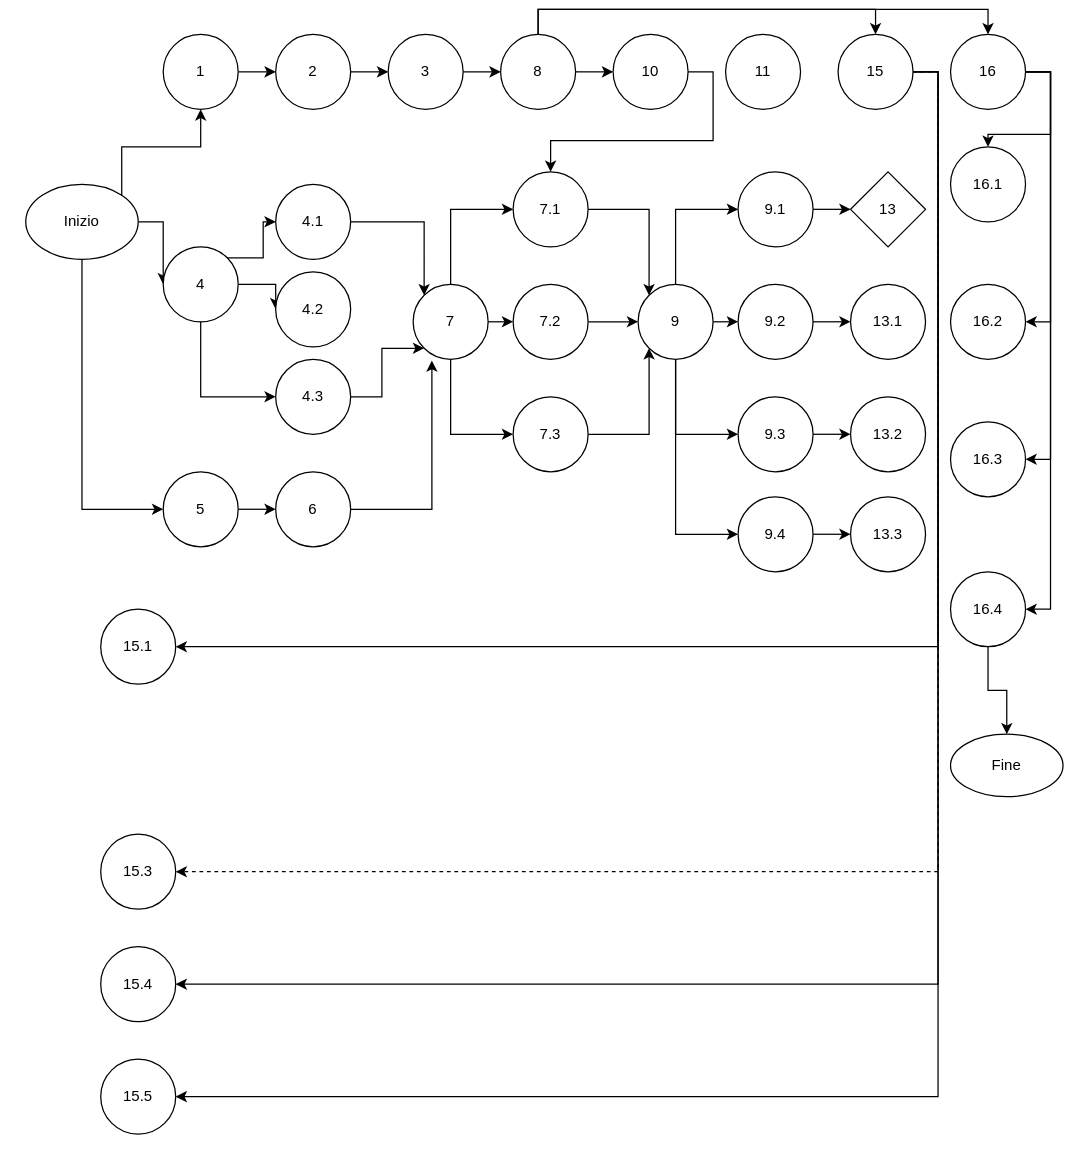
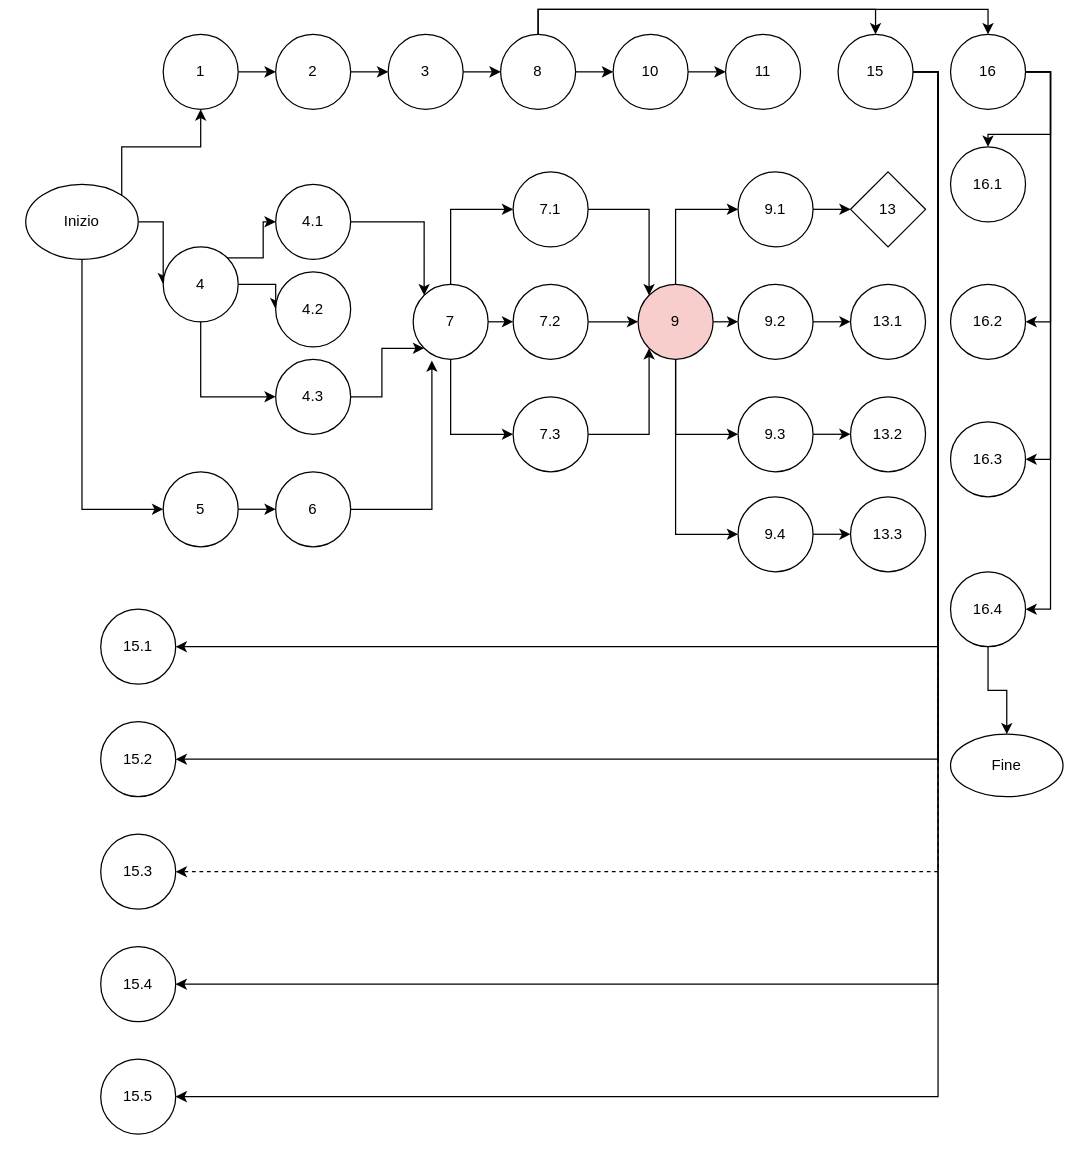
  <mxCell id="0" />
  <mxCell id="1" parent="0" />
  <mxCell id="2" style="edgeStyle=orthogonalEdgeStyle;rounded=0;orthogonalLoop=1;jettySize=auto;html=1;exitX=1;exitY=0;exitDx=0;exitDy=0;entryX=0.5;entryY=1;entryDx=0;entryDy=0;" edge="1" parent="1" source="5" target="9"><mxGeometry relative="1" as="geometry"><Array as="points"><mxPoint x="97" y="110" /><mxPoint x="160" y="110" /></Array></mxGeometry></mxCell>
  <mxCell id="3" style="edgeStyle=orthogonalEdgeStyle;rounded=0;orthogonalLoop=1;jettySize=auto;html=1;exitX=1;exitY=0.5;exitDx=0;exitDy=0;entryX=0;entryY=0.5;entryDx=0;entryDy=0;" edge="1" parent="1" source="5" target="19"><mxGeometry relative="1" as="geometry" /></mxCell>
  <mxCell id="4" style="edgeStyle=orthogonalEdgeStyle;rounded=0;orthogonalLoop=1;jettySize=auto;html=1;exitX=0.5;exitY=1;exitDx=0;exitDy=0;entryX=0;entryY=0.5;entryDx=0;entryDy=0;" edge="1" parent="1" source="5" target="21"><mxGeometry relative="1" as="geometry" /></mxCell>
  <mxCell id="5" value="Inizio" style="ellipse;whiteSpace=wrap;html=1;" vertex="1" parent="1"><mxGeometry x="20" y="140" width="90" height="60" as="geometry" /></mxCell>
  <mxCell id="6" style="edgeStyle=orthogonalEdgeStyle;rounded=0;orthogonalLoop=1;jettySize=auto;html=1;exitX=1;exitY=0.5;exitDx=0;exitDy=0;entryX=0;entryY=0.5;entryDx=0;entryDy=0;" edge="1" parent="1" source="7" target="11"><mxGeometry relative="1" as="geometry" /></mxCell>
  <mxCell id="7" value="2" style="ellipse;whiteSpace=wrap;html=1;aspect=fixed;" vertex="1" parent="1"><mxGeometry x="220" y="20" width="60" height="60" as="geometry" /></mxCell>
  <mxCell id="8" style="edgeStyle=orthogonalEdgeStyle;rounded=0;orthogonalLoop=1;jettySize=auto;html=1;exitX=1;exitY=0.5;exitDx=0;exitDy=0;entryX=0;entryY=0.5;entryDx=0;entryDy=0;" edge="1" parent="1" source="9" target="7"><mxGeometry relative="1" as="geometry" /></mxCell>
  <mxCell id="9" value="1" style="ellipse;whiteSpace=wrap;html=1;aspect=fixed;" vertex="1" parent="1"><mxGeometry x="130" y="20" width="60" height="60" as="geometry" /></mxCell>
  <mxCell id="10" style="edgeStyle=orthogonalEdgeStyle;rounded=0;orthogonalLoop=1;jettySize=auto;html=1;exitX=1;exitY=0.5;exitDx=0;exitDy=0;" edge="1" parent="1" source="11" target="15"><mxGeometry relative="1" as="geometry" /></mxCell>
  <mxCell id="11" value="3" style="ellipse;whiteSpace=wrap;html=1;aspect=fixed;" vertex="1" parent="1"><mxGeometry x="310" y="20" width="60" height="60" as="geometry" /></mxCell>
  <mxCell id="12" style="edgeStyle=orthogonalEdgeStyle;rounded=0;orthogonalLoop=1;jettySize=auto;html=1;exitX=1;exitY=0.5;exitDx=0;exitDy=0;entryX=0;entryY=0.5;entryDx=0;entryDy=0;" edge="1" parent="1" source="15" target="50"><mxGeometry relative="1" as="geometry" /></mxCell>
  <mxCell id="13" style="edgeStyle=orthogonalEdgeStyle;rounded=0;orthogonalLoop=1;jettySize=auto;html=1;exitX=0.5;exitY=0;exitDx=0;exitDy=0;entryX=0.5;entryY=0;entryDx=0;entryDy=0;" edge="1" parent="1" source="15" target="56"><mxGeometry relative="1" as="geometry" /></mxCell>
  <mxCell id="14" style="edgeStyle=orthogonalEdgeStyle;rounded=0;orthogonalLoop=1;jettySize=auto;html=1;exitX=0.5;exitY=0;exitDx=0;exitDy=0;entryX=0.5;entryY=0;entryDx=0;entryDy=0;" edge="1" parent="1" source="15" target="74"><mxGeometry relative="1" as="geometry" /></mxCell>
  <mxCell id="15" value="8" style="ellipse;whiteSpace=wrap;html=1;aspect=fixed;" vertex="1" parent="1"><mxGeometry x="400" y="20" width="60" height="60" as="geometry" /></mxCell>
  <mxCell id="16" style="edgeStyle=orthogonalEdgeStyle;rounded=0;orthogonalLoop=1;jettySize=auto;html=1;exitX=1;exitY=0;exitDx=0;exitDy=0;entryX=0;entryY=0.5;entryDx=0;entryDy=0;" edge="1" parent="1" source="19" target="24"><mxGeometry relative="1" as="geometry" /></mxCell>
  <mxCell id="17" style="edgeStyle=orthogonalEdgeStyle;rounded=0;orthogonalLoop=1;jettySize=auto;html=1;exitX=1;exitY=0.5;exitDx=0;exitDy=0;entryX=0;entryY=0.5;entryDx=0;entryDy=0;" edge="1" parent="1" source="19" target="25"><mxGeometry relative="1" as="geometry" /></mxCell>
  <mxCell id="18" style="edgeStyle=orthogonalEdgeStyle;rounded=0;orthogonalLoop=1;jettySize=auto;html=1;exitX=0.5;exitY=1;exitDx=0;exitDy=0;entryX=0;entryY=0.5;entryDx=0;entryDy=0;" edge="1" parent="1" source="19" target="27"><mxGeometry relative="1" as="geometry" /></mxCell>
  <mxCell id="19" value="4" style="ellipse;whiteSpace=wrap;html=1;aspect=fixed;" vertex="1" parent="1"><mxGeometry x="130" y="190" width="60" height="60" as="geometry" /></mxCell>
  <mxCell id="20" style="edgeStyle=orthogonalEdgeStyle;rounded=0;orthogonalLoop=1;jettySize=auto;html=1;exitX=1;exitY=0.5;exitDx=0;exitDy=0;entryX=0;entryY=0.5;entryDx=0;entryDy=0;" edge="1" parent="1" source="21" target="22"><mxGeometry relative="1" as="geometry" /></mxCell>
  <mxCell id="21" value="5" style="ellipse;whiteSpace=wrap;html=1;aspect=fixed;" vertex="1" parent="1"><mxGeometry x="130" y="370" width="60" height="60" as="geometry" /></mxCell>
  <mxCell id="22" value="6" style="ellipse;whiteSpace=wrap;html=1;aspect=fixed;" vertex="1" parent="1"><mxGeometry x="220" y="370" width="60" height="60" as="geometry" /></mxCell>
  <mxCell id="23" style="edgeStyle=orthogonalEdgeStyle;rounded=0;orthogonalLoop=1;jettySize=auto;html=1;exitX=1;exitY=0.5;exitDx=0;exitDy=0;entryX=0;entryY=0;entryDx=0;entryDy=0;" edge="1" parent="1" source="24" target="31"><mxGeometry relative="1" as="geometry" /></mxCell>
  <mxCell id="24" value="4.1" style="ellipse;whiteSpace=wrap;html=1;aspect=fixed;" vertex="1" parent="1"><mxGeometry x="220" y="140" width="60" height="60" as="geometry" /></mxCell>
  <mxCell id="25" value="4.2" style="ellipse;whiteSpace=wrap;html=1;aspect=fixed;" vertex="1" parent="1"><mxGeometry x="220" y="210" width="60" height="60" as="geometry" /></mxCell>
  <mxCell id="26" style="edgeStyle=orthogonalEdgeStyle;rounded=0;orthogonalLoop=1;jettySize=auto;html=1;exitX=1;exitY=0.5;exitDx=0;exitDy=0;entryX=0;entryY=1;entryDx=0;entryDy=0;" edge="1" parent="1" source="27" target="31"><mxGeometry relative="1" as="geometry" /></mxCell>
  <mxCell id="27" value="4.3" style="ellipse;whiteSpace=wrap;html=1;aspect=fixed;" vertex="1" parent="1"><mxGeometry x="220" y="280" width="60" height="60" as="geometry" /></mxCell>
  <mxCell id="28" style="edgeStyle=orthogonalEdgeStyle;rounded=0;orthogonalLoop=1;jettySize=auto;html=1;exitX=1;exitY=0.5;exitDx=0;exitDy=0;entryX=0;entryY=0.5;entryDx=0;entryDy=0;" edge="1" parent="1" source="31" target="35"><mxGeometry relative="1" as="geometry" /></mxCell>
  <mxCell id="29" style="edgeStyle=orthogonalEdgeStyle;rounded=0;orthogonalLoop=1;jettySize=auto;html=1;exitX=0.5;exitY=0;exitDx=0;exitDy=0;entryX=0;entryY=0.5;entryDx=0;entryDy=0;" edge="1" parent="1" source="31" target="33"><mxGeometry relative="1" as="geometry" /></mxCell>
  <mxCell id="30" style="edgeStyle=orthogonalEdgeStyle;rounded=0;orthogonalLoop=1;jettySize=auto;html=1;exitX=0.5;exitY=1;exitDx=0;exitDy=0;entryX=0;entryY=0.5;entryDx=0;entryDy=0;" edge="1" parent="1" source="31" target="37"><mxGeometry relative="1" as="geometry" /></mxCell>
  <mxCell id="31" value="7" style="ellipse;whiteSpace=wrap;html=1;aspect=fixed;" vertex="1" parent="1"><mxGeometry x="330" y="220" width="60" height="60" as="geometry" /></mxCell>
  <mxCell id="32" style="edgeStyle=orthogonalEdgeStyle;rounded=0;orthogonalLoop=1;jettySize=auto;html=1;exitX=1;exitY=0.5;exitDx=0;exitDy=0;entryX=0;entryY=0;entryDx=0;entryDy=0;" edge="1" parent="1" source="33" target="42"><mxGeometry relative="1" as="geometry" /></mxCell>
  <mxCell id="33" value="7.1" style="ellipse;whiteSpace=wrap;html=1;aspect=fixed;" vertex="1" parent="1"><mxGeometry x="410" y="130" width="60" height="60" as="geometry" /></mxCell>
  <mxCell id="34" style="edgeStyle=orthogonalEdgeStyle;rounded=0;orthogonalLoop=1;jettySize=auto;html=1;exitX=1;exitY=0.5;exitDx=0;exitDy=0;entryX=0;entryY=0.5;entryDx=0;entryDy=0;" edge="1" parent="1" source="35" target="42"><mxGeometry relative="1" as="geometry" /></mxCell>
  <mxCell id="35" value="7.2" style="ellipse;whiteSpace=wrap;html=1;aspect=fixed;" vertex="1" parent="1"><mxGeometry x="410" y="220" width="60" height="60" as="geometry" /></mxCell>
  <mxCell id="36" style="edgeStyle=orthogonalEdgeStyle;rounded=0;orthogonalLoop=1;jettySize=auto;html=1;exitX=1;exitY=0.5;exitDx=0;exitDy=0;entryX=0;entryY=1;entryDx=0;entryDy=0;" edge="1" parent="1" source="37" target="42"><mxGeometry relative="1" as="geometry" /></mxCell>
  <mxCell id="37" value="7.3" style="ellipse;whiteSpace=wrap;html=1;aspect=fixed;" vertex="1" parent="1"><mxGeometry x="410" y="310" width="60" height="60" as="geometry" /></mxCell>
  <mxCell id="38" style="edgeStyle=orthogonalEdgeStyle;rounded=0;orthogonalLoop=1;jettySize=auto;html=1;exitX=0.5;exitY=0;exitDx=0;exitDy=0;entryX=0;entryY=0.5;entryDx=0;entryDy=0;" edge="1" parent="1" source="42" target="44"><mxGeometry relative="1" as="geometry" /></mxCell>
  <mxCell id="39" style="edgeStyle=orthogonalEdgeStyle;rounded=0;orthogonalLoop=1;jettySize=auto;html=1;exitX=1;exitY=0.5;exitDx=0;exitDy=0;entryX=0;entryY=0.5;entryDx=0;entryDy=0;" edge="1" parent="1" source="42" target="46"><mxGeometry relative="1" as="geometry" /></mxCell>
  <mxCell id="40" style="edgeStyle=orthogonalEdgeStyle;rounded=0;orthogonalLoop=1;jettySize=auto;html=1;exitX=0.5;exitY=1;exitDx=0;exitDy=0;entryX=0;entryY=0.5;entryDx=0;entryDy=0;" edge="1" parent="1" source="42" target="48"><mxGeometry relative="1" as="geometry" /></mxCell>
  <mxCell id="41" style="edgeStyle=orthogonalEdgeStyle;rounded=0;orthogonalLoop=1;jettySize=auto;html=1;exitX=0.5;exitY=1;exitDx=0;exitDy=0;entryX=0;entryY=0.5;entryDx=0;entryDy=0;" edge="1" parent="1" source="42" target="59"><mxGeometry relative="1" as="geometry" /></mxCell>
- <mxCell id="42" value="9" style="ellipse;whiteSpace=wrap;html=1;aspect=fixed;" vertex="1" parent="1"><mxGeometry x="510" y="220" width="60" height="60" as="geometry" /></mxCell>
+ <mxCell id="42" value="9" style="ellipse;whiteSpace=wrap;html=1;aspect=fixed;fillColor=#f8cecc;" vertex="1" parent="1"><mxGeometry x="510" y="220" width="60" height="60" as="geometry" /></mxCell>
  <mxCell id="43" style="edgeStyle=orthogonalEdgeStyle;rounded=0;orthogonalLoop=1;jettySize=auto;html=1;exitX=1;exitY=0.5;exitDx=0;exitDy=0;entryX=0;entryY=0.5;entryDx=0;entryDy=0;" edge="1" parent="1" source="44" target="60"><mxGeometry relative="1" as="geometry" /></mxCell>
  <mxCell id="44" value="9.1" style="ellipse;whiteSpace=wrap;html=1;aspect=fixed;" vertex="1" parent="1"><mxGeometry x="590" y="130" width="60" height="60" as="geometry" /></mxCell>
  <mxCell id="45" style="edgeStyle=orthogonalEdgeStyle;rounded=0;orthogonalLoop=1;jettySize=auto;html=1;exitX=1;exitY=0.5;exitDx=0;exitDy=0;entryX=0;entryY=0.5;entryDx=0;entryDy=0;" edge="1" parent="1" source="46" target="61"><mxGeometry relative="1" as="geometry" /></mxCell>
  <mxCell id="46" value="9.2" style="ellipse;whiteSpace=wrap;html=1;aspect=fixed;" vertex="1" parent="1"><mxGeometry x="590" y="220" width="60" height="60" as="geometry" /></mxCell>
  <mxCell id="47" style="edgeStyle=orthogonalEdgeStyle;rounded=0;orthogonalLoop=1;jettySize=auto;html=1;exitX=1;exitY=0.5;exitDx=0;exitDy=0;entryX=0;entryY=0.5;entryDx=0;entryDy=0;" edge="1" parent="1" source="48" target="62"><mxGeometry relative="1" as="geometry" /></mxCell>
  <mxCell id="48" value="9.3" style="ellipse;whiteSpace=wrap;html=1;aspect=fixed;" vertex="1" parent="1"><mxGeometry x="590" y="310" width="60" height="60" as="geometry" /></mxCell>
- <mxCell id="49" style="edgeStyle=orthogonalEdgeStyle;rounded=0;orthogonalLoop=1;jettySize=auto;html=1;exitX=1;exitY=0.5;exitDx=0;exitDy=0;" edge="1" parent="1" source="50" target="33"><mxGeometry relative="1" as="geometry" /></mxCell>
+ <mxCell id="49" style="edgeStyle=orthogonalEdgeStyle;rounded=0;orthogonalLoop=1;jettySize=auto;html=1;exitX=1;exitY=0.5;exitDx=0;exitDy=0;entryX=0;entryY=0.5;entryDx=0;entryDy=0;" edge="1" parent="1" source="50" target="51"><mxGeometry relative="1" as="geometry" /></mxCell>
  <mxCell id="50" value="10" style="ellipse;whiteSpace=wrap;html=1;aspect=fixed;" vertex="1" parent="1"><mxGeometry x="490" y="20" width="60" height="60" as="geometry" /></mxCell>
  <mxCell id="51" value="11" style="ellipse;whiteSpace=wrap;html=1;aspect=fixed;" vertex="1" parent="1"><mxGeometry x="580" y="20" width="60" height="60" as="geometry" /></mxCell>
  <mxCell id="52" style="edgeStyle=orthogonalEdgeStyle;rounded=0;orthogonalLoop=1;jettySize=auto;html=1;exitX=1;exitY=0.5;exitDx=0;exitDy=0;entryX=1;entryY=0.5;entryDx=0;entryDy=0;" edge="1" parent="1" source="56" target="64"><mxGeometry relative="1" as="geometry" /></mxCell>
+ <mxCell id="53" style="edgeStyle=orthogonalEdgeStyle;rounded=0;orthogonalLoop=1;jettySize=auto;html=1;exitX=1;exitY=0.5;exitDx=0;exitDy=0;entryX=1;entryY=0.5;entryDx=0;entryDy=0;" edge="1" parent="1" source="56" target="65"><mxGeometry relative="1" as="geometry" /></mxCell>
  <mxCell id="54" style="edgeStyle=orthogonalEdgeStyle;rounded=0;orthogonalLoop=1;jettySize=auto;html=1;exitX=1;exitY=0.5;exitDx=0;exitDy=0;entryX=1;entryY=0.5;entryDx=0;entryDy=0;dashed=1;" edge="1" parent="1" source="56" target="66"><mxGeometry relative="1" as="geometry" /></mxCell>
  <mxCell id="55" style="edgeStyle=orthogonalEdgeStyle;rounded=0;orthogonalLoop=1;jettySize=auto;html=1;exitX=1;exitY=0.5;exitDx=0;exitDy=0;entryX=1;entryY=0.5;entryDx=0;entryDy=0;" edge="1" parent="1" source="56" target="68"><mxGeometry relative="1" as="geometry" /></mxCell>
  <mxCell id="56" value="15" style="ellipse;whiteSpace=wrap;html=1;aspect=fixed;" vertex="1" parent="1"><mxGeometry x="670" y="20" width="60" height="60" as="geometry" /></mxCell>
  <mxCell id="57" style="edgeStyle=orthogonalEdgeStyle;rounded=0;orthogonalLoop=1;jettySize=auto;html=1;exitX=1;exitY=0.5;exitDx=0;exitDy=0;entryX=0.25;entryY=1.017;entryDx=0;entryDy=0;entryPerimeter=0;" edge="1" parent="1" source="22" target="31"><mxGeometry relative="1" as="geometry" /></mxCell>
  <mxCell id="58" style="edgeStyle=orthogonalEdgeStyle;rounded=0;orthogonalLoop=1;jettySize=auto;html=1;exitX=1;exitY=0.5;exitDx=0;exitDy=0;entryX=0;entryY=0.5;entryDx=0;entryDy=0;" edge="1" parent="1" source="59" target="63"><mxGeometry relative="1" as="geometry" /></mxCell>
  <mxCell id="59" value="9.4" style="ellipse;whiteSpace=wrap;html=1;aspect=fixed;" vertex="1" parent="1"><mxGeometry x="590" y="390" width="60" height="60" as="geometry" /></mxCell>
  <mxCell id="60" value="13" style="rhombus;whiteSpace=wrap;html=1;aspect=fixed;" vertex="1" parent="1"><mxGeometry x="680" y="130" width="60" height="60" as="geometry" /></mxCell>
  <mxCell id="61" value="13.1" style="ellipse;whiteSpace=wrap;html=1;aspect=fixed;" vertex="1" parent="1"><mxGeometry x="680" y="220" width="60" height="60" as="geometry" /></mxCell>
  <mxCell id="62" value="13.2" style="ellipse;whiteSpace=wrap;html=1;aspect=fixed;" vertex="1" parent="1"><mxGeometry x="680" y="310" width="60" height="60" as="geometry" /></mxCell>
  <mxCell id="63" value="13.3" style="ellipse;whiteSpace=wrap;html=1;aspect=fixed;" vertex="1" parent="1"><mxGeometry x="680" y="390" width="60" height="60" as="geometry" /></mxCell>
  <mxCell id="64" value="15.1" style="ellipse;whiteSpace=wrap;html=1;aspect=fixed;" vertex="1" parent="1"><mxGeometry x="80" y="480" width="60" height="60" as="geometry" /></mxCell>
+ <mxCell id="65" value="15.2" style="ellipse;whiteSpace=wrap;html=1;aspect=fixed;" vertex="1" parent="1"><mxGeometry x="80" y="570" width="60" height="60" as="geometry" /></mxCell>
  <mxCell id="66" value="15.3" style="ellipse;whiteSpace=wrap;html=1;aspect=fixed;" vertex="1" parent="1"><mxGeometry x="80" y="660" width="60" height="60" as="geometry" /></mxCell>
  <mxCell id="67" value="15.4" style="ellipse;whiteSpace=wrap;html=1;aspect=fixed;" vertex="1" parent="1"><mxGeometry x="80" y="750" width="60" height="60" as="geometry" /></mxCell>
  <mxCell id="68" value="15.5" style="ellipse;whiteSpace=wrap;html=1;aspect=fixed;" vertex="1" parent="1"><mxGeometry x="80" y="840" width="60" height="60" as="geometry" /></mxCell>
  <mxCell id="69" style="edgeStyle=orthogonalEdgeStyle;rounded=0;orthogonalLoop=1;jettySize=auto;html=1;exitX=1;exitY=0.5;exitDx=0;exitDy=0;entryX=1;entryY=0.5;entryDx=0;entryDy=0;" edge="1" parent="1" source="56" target="67"><mxGeometry relative="1" as="geometry" /></mxCell>
  <mxCell id="70" style="edgeStyle=orthogonalEdgeStyle;rounded=0;orthogonalLoop=1;jettySize=auto;html=1;exitX=1;exitY=0.5;exitDx=0;exitDy=0;entryX=0.5;entryY=0;entryDx=0;entryDy=0;" edge="1" parent="1" source="74" target="75"><mxGeometry relative="1" as="geometry" /></mxCell>
  <mxCell id="71" style="edgeStyle=orthogonalEdgeStyle;rounded=0;orthogonalLoop=1;jettySize=auto;html=1;exitX=1;exitY=0.5;exitDx=0;exitDy=0;entryX=1;entryY=0.5;entryDx=0;entryDy=0;" edge="1" parent="1" source="74" target="76"><mxGeometry relative="1" as="geometry" /></mxCell>
  <mxCell id="72" style="edgeStyle=orthogonalEdgeStyle;rounded=0;orthogonalLoop=1;jettySize=auto;html=1;exitX=1;exitY=0.5;exitDx=0;exitDy=0;entryX=1;entryY=0.5;entryDx=0;entryDy=0;" edge="1" parent="1" source="74" target="77"><mxGeometry relative="1" as="geometry" /></mxCell>
  <mxCell id="73" style="edgeStyle=orthogonalEdgeStyle;rounded=0;orthogonalLoop=1;jettySize=auto;html=1;exitX=1;exitY=0.5;exitDx=0;exitDy=0;entryX=1;entryY=0.5;entryDx=0;entryDy=0;" edge="1" parent="1" source="74" target="79"><mxGeometry relative="1" as="geometry" /></mxCell>
  <mxCell id="74" value="16" style="ellipse;whiteSpace=wrap;html=1;aspect=fixed;" vertex="1" parent="1"><mxGeometry x="760" y="20" width="60" height="60" as="geometry" /></mxCell>
  <mxCell id="75" value="16.1" style="ellipse;whiteSpace=wrap;html=1;aspect=fixed;" vertex="1" parent="1"><mxGeometry x="760" y="110" width="60" height="60" as="geometry" /></mxCell>
  <mxCell id="76" value="16.2" style="ellipse;whiteSpace=wrap;html=1;aspect=fixed;" vertex="1" parent="1"><mxGeometry x="760" y="220" width="60" height="60" as="geometry" /></mxCell>
  <mxCell id="77" value="16.3" style="ellipse;whiteSpace=wrap;html=1;aspect=fixed;" vertex="1" parent="1"><mxGeometry x="760" y="330" width="60" height="60" as="geometry" /></mxCell>
  <mxCell id="78" style="edgeStyle=orthogonalEdgeStyle;rounded=0;orthogonalLoop=1;jettySize=auto;html=1;exitX=0.5;exitY=1;exitDx=0;exitDy=0;" edge="1" parent="1" source="79" target="80"><mxGeometry relative="1" as="geometry" /></mxCell>
  <mxCell id="79" value="16.4" style="ellipse;whiteSpace=wrap;html=1;aspect=fixed;" vertex="1" parent="1"><mxGeometry x="760" y="450" width="60" height="60" as="geometry" /></mxCell>
  <mxCell id="80" value="Fine" style="ellipse;whiteSpace=wrap;html=1;" vertex="1" parent="1"><mxGeometry x="760" y="580" width="90" height="50" as="geometry" /></mxCell>
